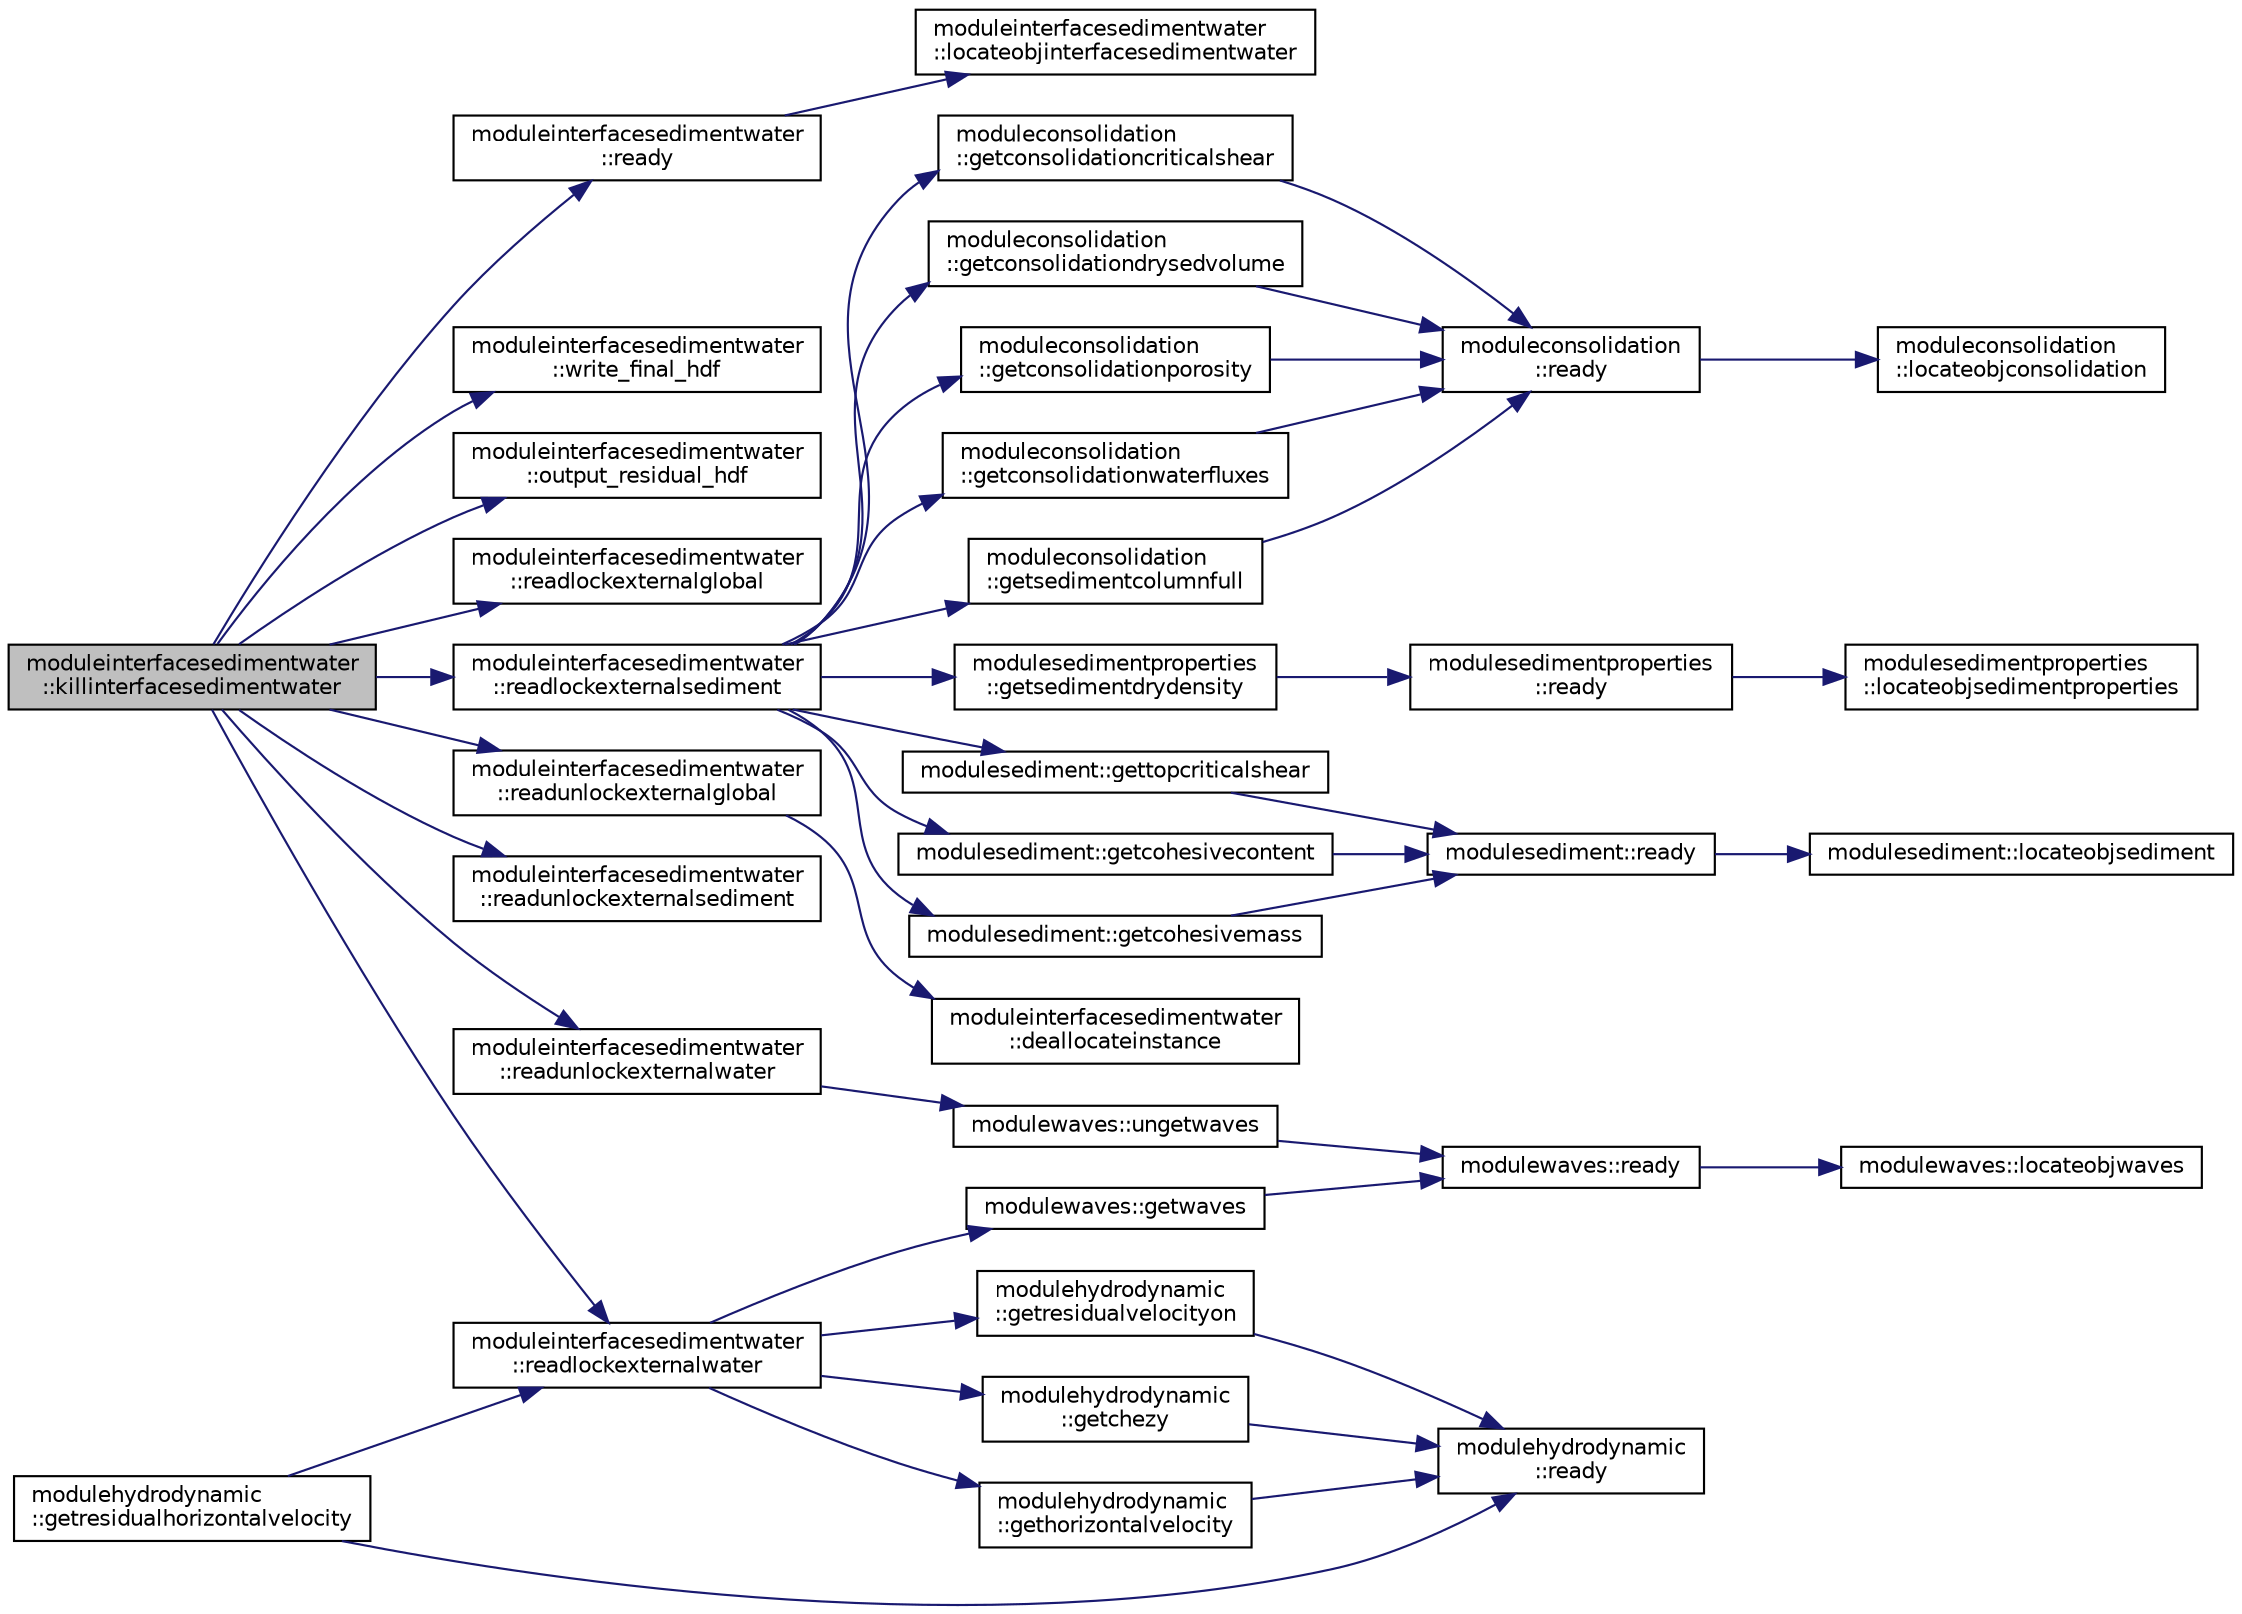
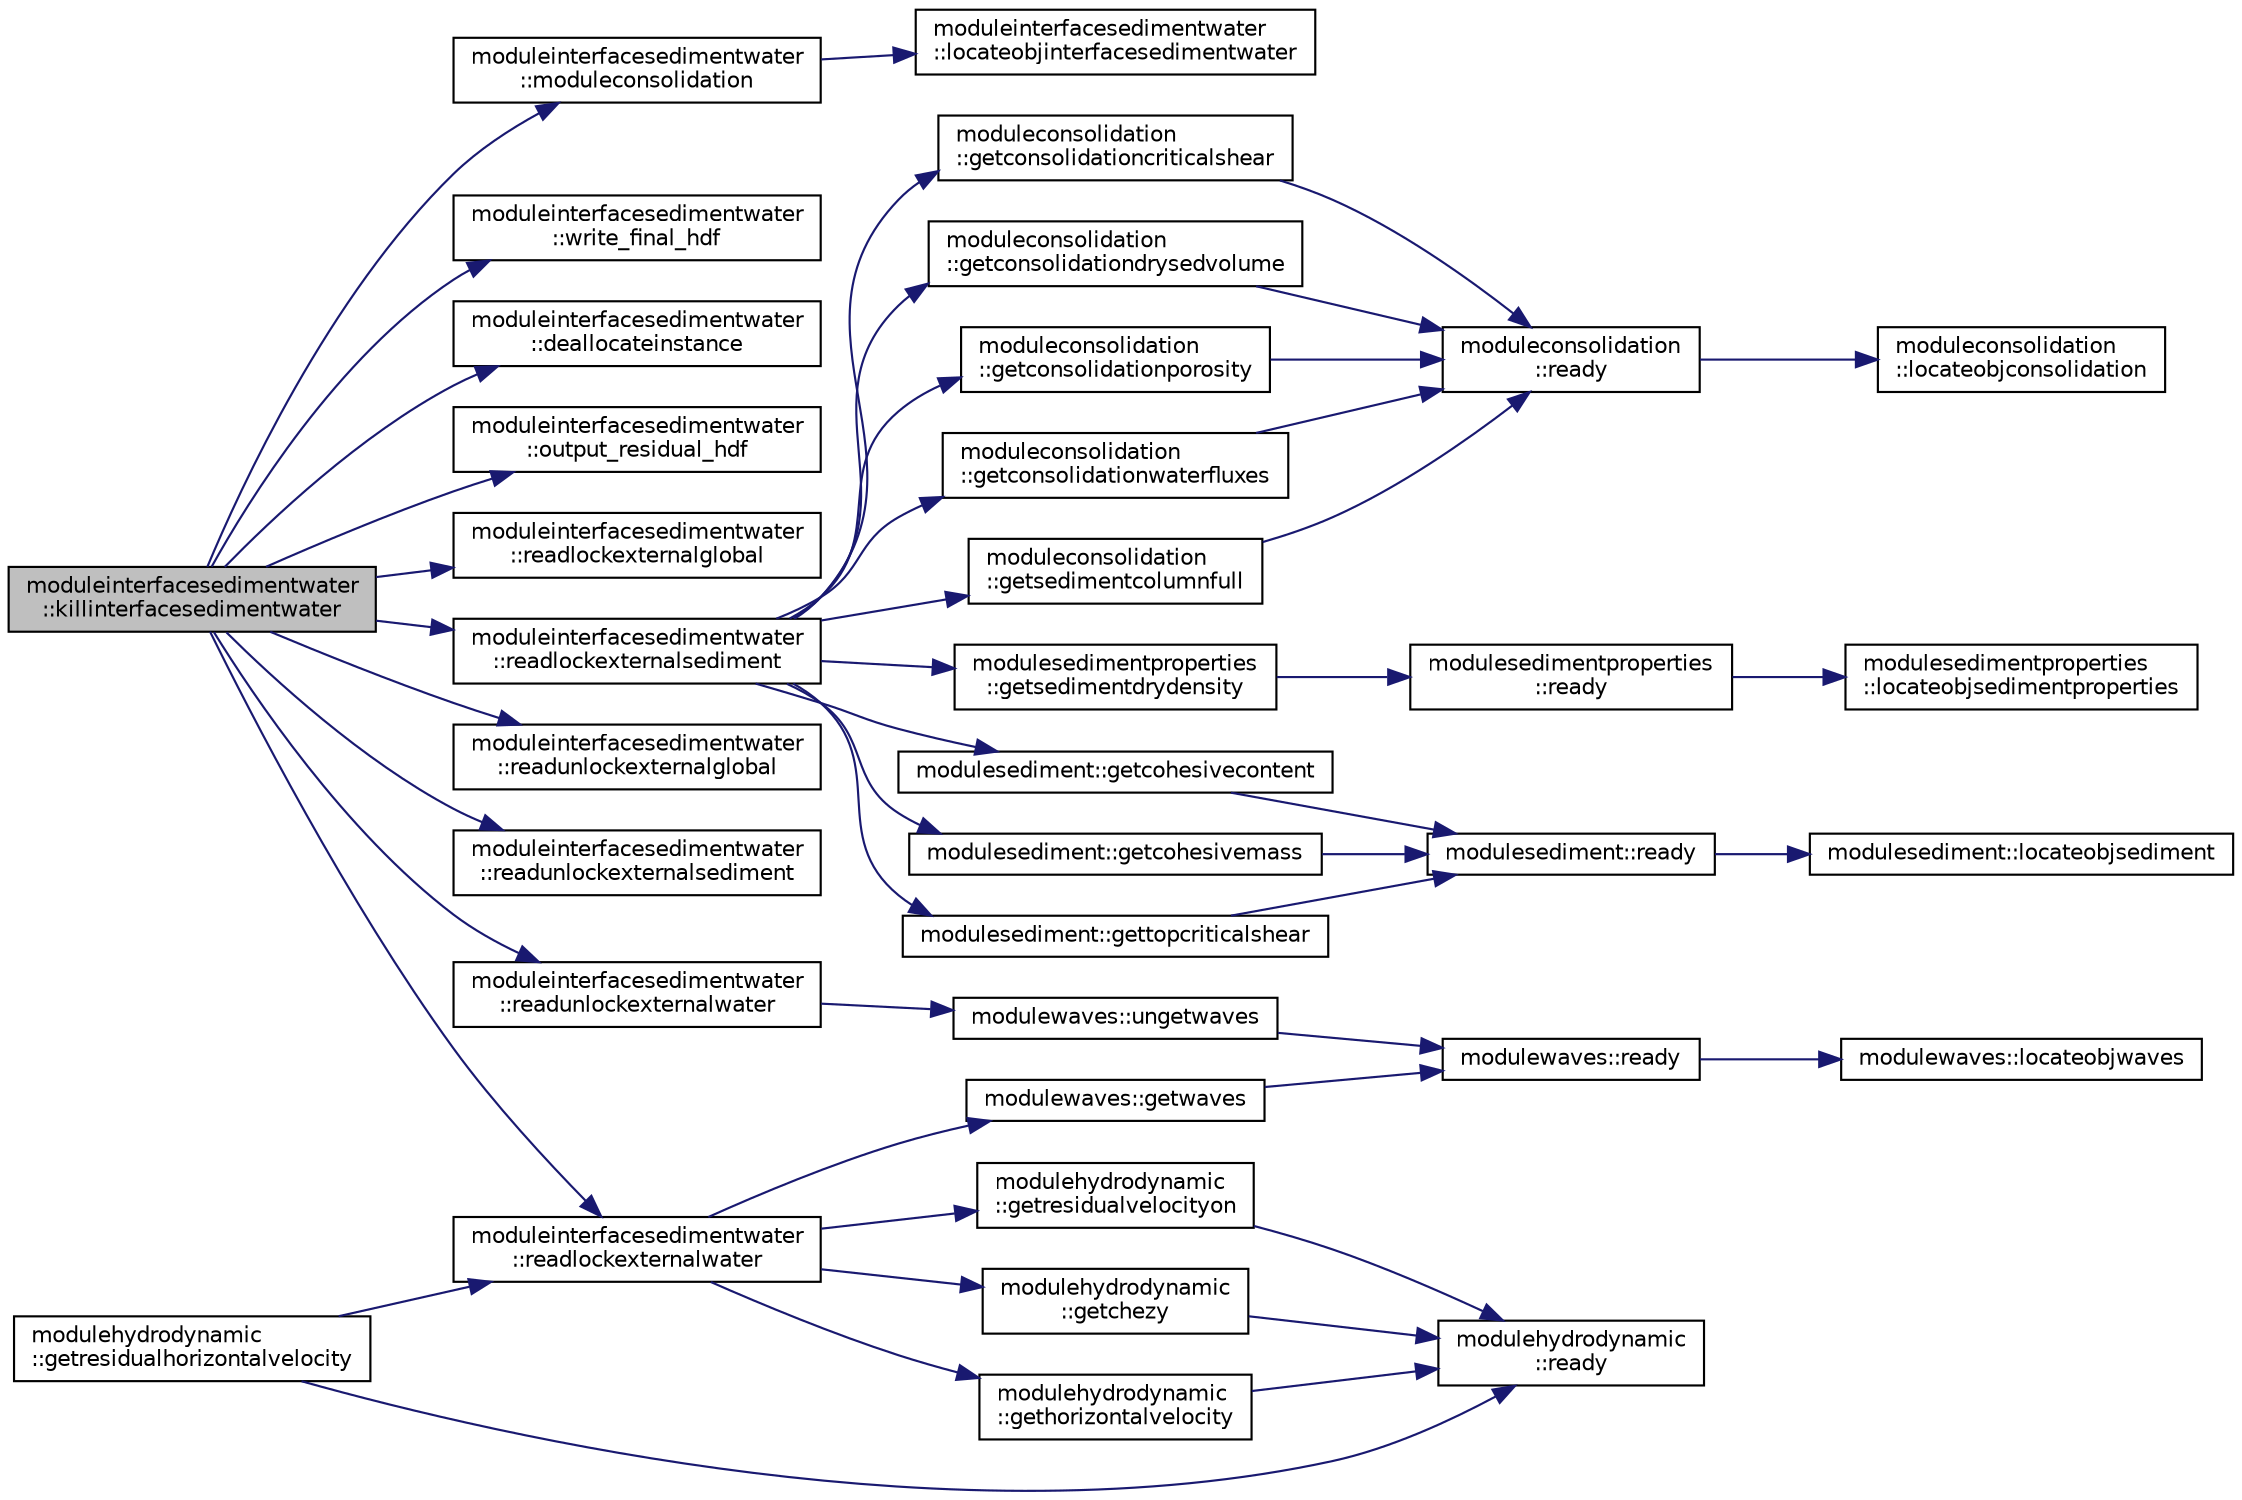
  digraph {
    rankdir=LR
    node [color=black fillcolor=white fontname=Helvetica fontsize=10 shape=record style=filled]
    edge [color=midnightblue fontname=Helvetica fontsize=10 labelfontname=Helvetica labelfontsize=10 style=solid]
    n1 [fillcolor=grey75 fontcolor=black height=0.2 label="moduleinterfacesedimentwater\l::killinterfacesedimentwater" width=0.4]
    n2 [height=0.2 label="moduleinterfacesedimentwater\l::deallocateinstance" width=0.4]
    n3 [height=0.2 label="moduleinterfacesedimentwater\l::output_residual_hdf" width=0.4]
    n4 [height=0.2 label="moduleinterfacesedimentwater\l::readlockexternalglobal" width=0.4]
    n5 [height=0.2 label="moduleinterfacesedimentwater\l::readlockexternalsediment" width=0.4]
    n6 [height=0.2 label="moduleinterfacesedimentwater\l::readlockexternalwater" width=0.4]
    n7 [height=0.2 label="moduleinterfacesedimentwater\l::readunlockexternalglobal" width=0.4]
    n8 [height=0.2 label="moduleinterfacesedimentwater\l::readunlockexternalsediment" width=0.4]
    n9 [height=0.2 label="moduleinterfacesedimentwater\l::readunlockexternalwater" width=0.4]
-   n10 [height=0.2 label="moduleinterfacesedimentwater\l::ready" width=0.4]
+   n10 [height=0.2 label="moduleinterfacesedimentwater\l::moduleconsolidation" width=0.4]
    n11 [height=0.2 label="moduleinterfacesedimentwater\l::write_final_hdf" width=0.4]
    n12 [height=0.2 label="modulesediment::getcohesivecontent" width=0.4]
    n13 [height=0.2 label="modulesediment::getcohesivemass" width=0.4]
    n14 [height=0.2 label="moduleconsolidation\l::getconsolidationcriticalshear" width=0.4]
    n15 [height=0.2 label="moduleconsolidation\l::getconsolidationdrysedvolume" width=0.4]
    n16 [height=0.2 label="moduleconsolidation\l::getconsolidationporosity" width=0.4]
    n17 [height=0.2 label="moduleconsolidation\l::getconsolidationwaterfluxes" width=0.4]
    n18 [height=0.2 label="moduleconsolidation\l::getsedimentcolumnfull" width=0.4]
    n19 [height=0.2 label="modulesedimentproperties\l::getsedimentdrydensity" width=0.4]
    n20 [height=0.2 label="modulesediment::gettopcriticalshear" width=0.4]
    n21 [height=0.2 label="modulehydrodynamic\l::getchezy" width=0.4]
    n22 [height=0.2 label="modulehydrodynamic\l::gethorizontalvelocity" width=0.4]
    n23 [height=0.2 label="modulehydrodynamic\l::getresidualvelocityon" width=0.4]
    n24 [height=0.2 label="modulewaves::getwaves" width=0.4]
    n25 [height=0.2 label="modulewaves::ungetwaves" width=0.4]
    n26 [height=0.2 label="moduleinterfacesedimentwater\l::locateobjinterfacesedimentwater" width=0.4]
    n27 [height=0.2 label="modulesediment::ready" width=0.4]
    n28 [height=0.2 label="moduleconsolidation\l::ready" width=0.4]
    n29 [height=0.2 label="modulesedimentproperties\l::ready" width=0.4]
    n30 [height=0.2 label="modulesediment::locateobjsediment" width=0.4]
    n31 [height=0.2 label="moduleconsolidation\l::locateobjconsolidation" width=0.4]
    n32 [height=0.2 label="modulesedimentproperties\l::locateobjsedimentproperties" width=0.4]
    n33 [height=0.2 label="modulehydrodynamic\l::ready" width=0.4]
    n34 [height=0.2 label="modulehydrodynamic\l::getresidualhorizontalvelocity" width=0.4]
    n35 [height=0.2 label="modulewaves::ready" width=0.4]
    n36 [height=0.2 label="modulewaves::locateobjwaves" width=0.4]
-   n7 -> n2
+   n1 -> n2
    n1 -> n3
    n1 -> n4
    n1 -> n5
    n1 -> n6
    n1 -> n7
    n1 -> n8
    n1 -> n9
    n1 -> n10
    n1 -> n11
    n5 -> n12
    n5 -> n13
    n5 -> n14
    n5 -> n15
    n5 -> n16
    n5 -> n17
    n5 -> n18
    n5 -> n19
    n5 -> n20
    n6 -> n21
    n6 -> n22
    n6 -> n23
    n6 -> n24
    n9 -> n25
    n10 -> n26
    n12 -> n27
    n13 -> n27
    n14 -> n28
    n15 -> n28
    n16 -> n28
    n17 -> n28
    n18 -> n28
    n19 -> n29
    n20 -> n27
    n21 -> n33
    n22 -> n33
    n23 -> n33
    n24 -> n35
    n25 -> n35
    n27 -> n30
    n28 -> n31
    n29 -> n32
    n34 -> n6
    n34 -> n33
    n35 -> n36
  }
